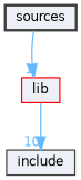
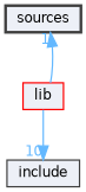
  digraph {
    compound=true
    node [color=grey25 fillcolor="#edf0f7" fontname=Helvetica fontsize=10 shape=box style=filled]
    edge [color=steelblue1 fontcolor=steelblue1 fontname=Helvetica fontsize=10 labeldistance=1.5 labelfontname=Helvetica labelfontsize=10]
    n1 [height=0.2 label=sources style="filled,bold" width=0.4]
    n2 [color=red height=0.2 label=lib width=0.4]
    n3 [height=0.2 label=include width=0.4]
-   n1 -> n2 [headlabel=1]
+   n2 -> n1 [headlabel=1]
    n2 -> n3 [headlabel=10]
  }
